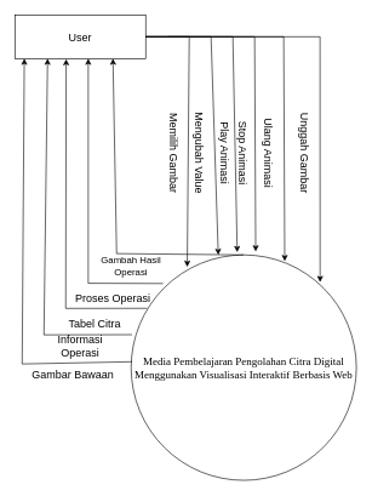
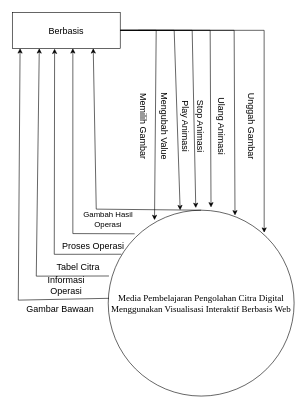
  <mxCell id="0" />
  <mxCell id="1" parent="0" />
  <mxCell id="2" value="&lt;font style=&quot;font-size: 15px;&quot; face=&quot;Times New Roman&quot;&gt;Media Pembelajaran Pengolahan Citra Digital Menggunakan Visualisasi Interaktif Berbasis Web&lt;/font&gt;" style="ellipse;whiteSpace=wrap;html=1;aspect=fixed;" vertex="1" parent="1"><mxGeometry x="180" y="350" width="310" height="310" as="geometry" /></mxCell>
- <mxCell id="3" value="&lt;font style=&quot;font-size: 15px;&quot;&gt;User&lt;/font&gt;" style="rounded=0;whiteSpace=wrap;html=1;" vertex="1" parent="1"><mxGeometry x="20" y="20" width="180" height="60" as="geometry" /></mxCell>
+ <mxCell id="3" value="&lt;font style=&quot;font-size: 15px;&quot;&gt;Berbasis&lt;/font&gt;" style="rounded=0;whiteSpace=wrap;html=1;" vertex="1" parent="1"><mxGeometry x="20" y="20" width="180" height="60" as="geometry" /></mxCell>
  <mxCell id="4" value="" style="endArrow=classic;html=1;rounded=0;exitX=1;exitY=0.5;exitDx=0;exitDy=0;entryX=0.249;entryY=0.053;entryDx=0;entryDy=0;entryPerimeter=0;" edge="1" parent="1" source="3" target="2"><mxGeometry width="50" height="50" relative="1" as="geometry"><mxPoint x="290" y="390" as="sourcePoint" /><mxPoint x="260" y="340" as="targetPoint" /><Array as="points"><mxPoint x="260" y="50" /></Array></mxGeometry></mxCell>
  <mxCell id="5" value="&lt;span style=&quot;font-size: 15px;&quot;&gt;Memilih Gambar&lt;/span&gt;" style="text;html=1;align=center;verticalAlign=middle;whiteSpace=wrap;rounded=0;rotation=90;" vertex="1" parent="1"><mxGeometry x="180" y="195" width="120" height="30" as="geometry" /></mxCell>
  <mxCell id="6" value="" style="endArrow=classic;html=1;rounded=0;entryX=0.387;entryY=0;entryDx=0;entryDy=0;exitX=1;exitY=0.5;exitDx=0;exitDy=0;entryPerimeter=0;" edge="1" parent="1" target="2"><mxGeometry width="50" height="50" relative="1" as="geometry"><mxPoint x="230" y="50" as="sourcePoint" /><mxPoint x="290" y="310" as="targetPoint" /><Array as="points"><mxPoint x="290" y="50" /></Array></mxGeometry></mxCell>
  <mxCell id="7" value="&lt;span style=&quot;font-size: 15px;&quot;&gt;Mengubah Value&lt;/span&gt;" style="text;html=1;align=center;verticalAlign=middle;whiteSpace=wrap;rounded=0;rotation=90;" vertex="1" parent="1"><mxGeometry x="215" y="195" width="120" height="30" as="geometry" /></mxCell>
  <mxCell id="8" value="&lt;span style=&quot;font-size: 15px;&quot;&gt;Play Animasi&lt;/span&gt;" style="text;html=1;align=center;verticalAlign=middle;whiteSpace=wrap;rounded=0;rotation=90;" vertex="1" parent="1"><mxGeometry x="250" y="195" width="120" height="30" as="geometry" /></mxCell>
  <mxCell id="9" value="" style="endArrow=classic;html=1;rounded=0;exitX=1;exitY=0.5;exitDx=0;exitDy=0;entryX=0.553;entryY=-0.015;entryDx=0;entryDy=0;entryPerimeter=0;" edge="1" parent="1" source="3" target="2"><mxGeometry width="50" height="50" relative="1" as="geometry"><mxPoint x="270" y="47" as="sourcePoint" /><mxPoint x="350" y="340" as="targetPoint" /><Array as="points"><mxPoint x="350" y="50" /></Array></mxGeometry></mxCell>
  <mxCell id="10" value="&lt;span style=&quot;font-size: 15px;&quot;&gt;Stop Animasi&lt;/span&gt;" style="text;html=1;align=center;verticalAlign=middle;whiteSpace=wrap;rounded=0;rotation=90;" vertex="1" parent="1"><mxGeometry x="275" y="195" width="120" height="30" as="geometry" /></mxCell>
  <mxCell id="11" value="" style="endArrow=classic;html=1;rounded=0;exitX=1;exitY=0.5;exitDx=0;exitDy=0;entryX=0.471;entryY=-0.012;entryDx=0;entryDy=0;entryPerimeter=0;" edge="1" parent="1" source="3" target="2"><mxGeometry width="50" height="50" relative="1" as="geometry"><mxPoint x="210" y="60" as="sourcePoint" /><mxPoint x="355" y="430" as="targetPoint" /><Array as="points"><mxPoint x="320" y="50" /></Array></mxGeometry></mxCell>
  <mxCell id="12" value="" style="endArrow=classic;html=1;rounded=0;exitX=1;exitY=0.5;exitDx=0;exitDy=0;entryX=0.682;entryY=0.028;entryDx=0;entryDy=0;entryPerimeter=0;" edge="1" parent="1" source="3" target="2"><mxGeometry width="50" height="50" relative="1" as="geometry"><mxPoint x="395" y="33" as="sourcePoint" /><mxPoint x="546" y="328" as="targetPoint" /><Array as="points"><mxPoint x="390" y="50" /></Array></mxGeometry></mxCell>
  <mxCell id="13" value="&lt;span style=&quot;font-size: 15px;&quot;&gt;Ulang Animasi&lt;/span&gt;" style="text;html=1;align=center;verticalAlign=middle;whiteSpace=wrap;rounded=0;rotation=90;" vertex="1" parent="1"><mxGeometry x="310" y="195" width="120" height="30" as="geometry" /></mxCell>
  <mxCell id="14" value="" style="endArrow=classic;html=1;rounded=0;entryX=0.839;entryY=0.121;entryDx=0;entryDy=0;entryPerimeter=0;" edge="1" parent="1" target="2"><mxGeometry width="50" height="50" relative="1" as="geometry"><mxPoint x="200" y="50" as="sourcePoint" /><mxPoint x="441" y="364.5" as="targetPoint" /><Array as="points"><mxPoint x="440" y="50" /></Array></mxGeometry></mxCell>
  <mxCell id="15" value="&lt;span style=&quot;font-size: 15px;&quot;&gt;Unggah Gambar&lt;/span&gt;" style="text;html=1;align=center;verticalAlign=middle;whiteSpace=wrap;rounded=0;rotation=90;" vertex="1" parent="1"><mxGeometry x="360" y="195" width="120" height="30" as="geometry" /></mxCell>
  <mxCell id="16" value="" style="endArrow=classic;html=1;rounded=0;exitX=0.004;exitY=0.474;exitDx=0;exitDy=0;exitPerimeter=0;" edge="1" parent="1" source="2"><mxGeometry width="50" height="50" relative="1" as="geometry"><mxPoint x="120" y="130" as="sourcePoint" /><mxPoint x="33" y="80" as="targetPoint" /><Array as="points"><mxPoint x="30" y="500" /></Array></mxGeometry></mxCell>
  <mxCell id="17" value="&lt;span style=&quot;font-size: 15px;&quot;&gt;Gambar Bawaan&lt;/span&gt;" style="text;html=1;align=center;verticalAlign=middle;whiteSpace=wrap;rounded=0;rotation=0;" vertex="1" parent="1"><mxGeometry x="40" y="500" width="120" height="30" as="geometry" /></mxCell>
  <mxCell id="18" value="" style="endArrow=classic;html=1;rounded=0;exitX=0.004;exitY=0.354;exitDx=0;exitDy=0;entryX=0.25;entryY=1;entryDx=0;entryDy=0;exitPerimeter=0;" edge="1" parent="1" source="2" target="3"><mxGeometry width="50" height="50" relative="1" as="geometry"><mxPoint x="215" y="512" as="sourcePoint" /><mxPoint x="67" y="100" as="targetPoint" /><Array as="points"><mxPoint x="60" y="460" /></Array></mxGeometry></mxCell>
  <mxCell id="19" value="&lt;span style=&quot;font-size: 15px;&quot;&gt;Informasi Operasi&lt;/span&gt;" style="text;html=1;align=center;verticalAlign=middle;whiteSpace=wrap;rounded=0;rotation=0;" vertex="1" parent="1"><mxGeometry x="50" y="460" width="120" height="30" as="geometry" /></mxCell>
  <mxCell id="20" value="" style="endArrow=classic;html=1;rounded=0;exitX=0.071;exitY=0.237;exitDx=0;exitDy=0;exitPerimeter=0;entryX=0.392;entryY=1.012;entryDx=0;entryDy=0;entryPerimeter=0;" edge="1" parent="1" source="2" target="3"><mxGeometry width="50" height="50" relative="1" as="geometry"><mxPoint x="211" y="423.58" as="sourcePoint" /><mxPoint x="94" y="90" as="targetPoint" /><Array as="points"><mxPoint x="90" y="423.58" /></Array></mxGeometry></mxCell>
  <mxCell id="21" value="&lt;span style=&quot;font-size: 15px;&quot;&gt;Tabel Citra&lt;/span&gt;" style="text;html=1;align=center;verticalAlign=middle;whiteSpace=wrap;rounded=0;rotation=0;" vertex="1" parent="1"><mxGeometry x="70" y="430" width="120" height="30" as="geometry" /></mxCell>
  <mxCell id="22" value="" style="endArrow=classic;html=1;rounded=0;exitX=0.142;exitY=0.127;exitDx=0;exitDy=0;exitPerimeter=0;" edge="1" parent="1" source="2"><mxGeometry width="50" height="50" relative="1" as="geometry"><mxPoint x="232" y="380.71" as="sourcePoint" /><mxPoint x="121" y="80" as="targetPoint" /><Array as="points"><mxPoint x="121" y="389" /></Array></mxGeometry></mxCell>
  <mxCell id="23" value="&lt;span style=&quot;font-size: 15px;&quot;&gt;Proses Operasi&lt;/span&gt;" style="text;html=1;align=center;verticalAlign=middle;whiteSpace=wrap;rounded=0;rotation=0;" vertex="1" parent="1"><mxGeometry x="95" y="395" width="120" height="30" as="geometry" /></mxCell>
  <mxCell id="24" value="" style="endArrow=classic;html=1;rounded=0;exitX=0.5;exitY=0;exitDx=0;exitDy=0;entryX=0.75;entryY=1;entryDx=0;entryDy=0;" edge="1" parent="1" source="2" target="3"><mxGeometry width="50" height="50" relative="1" as="geometry"><mxPoint x="270.52" y="350" as="sourcePoint" /><mxPoint x="160" y="190" as="targetPoint" /><Array as="points"><mxPoint x="160" y="348.22" /></Array></mxGeometry></mxCell>
  <mxCell id="25" value="&lt;font style=&quot;font-size: 13px;&quot;&gt;Gambah Hasil Operasi&lt;/font&gt;" style="text;html=1;align=center;verticalAlign=middle;whiteSpace=wrap;rounded=0;rotation=0;" vertex="1" parent="1"><mxGeometry x="120" y="350" width="120" height="30" as="geometry" /></mxCell>
